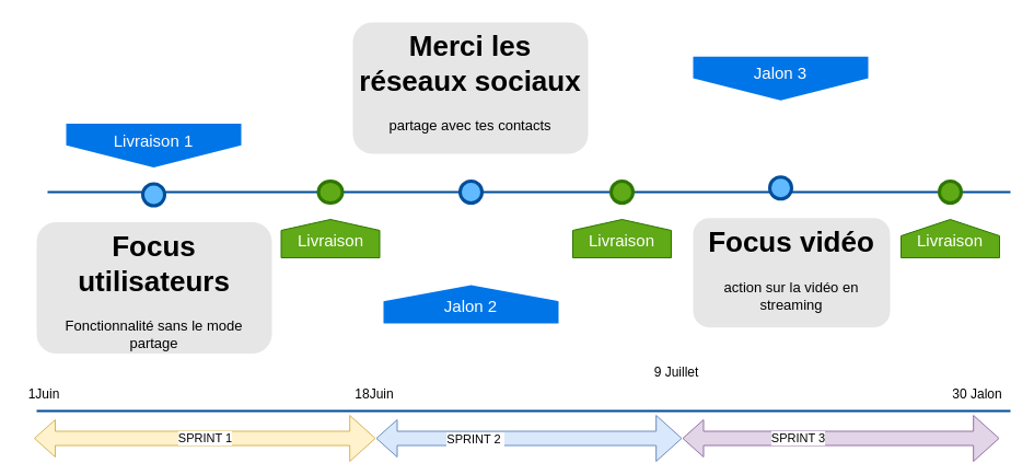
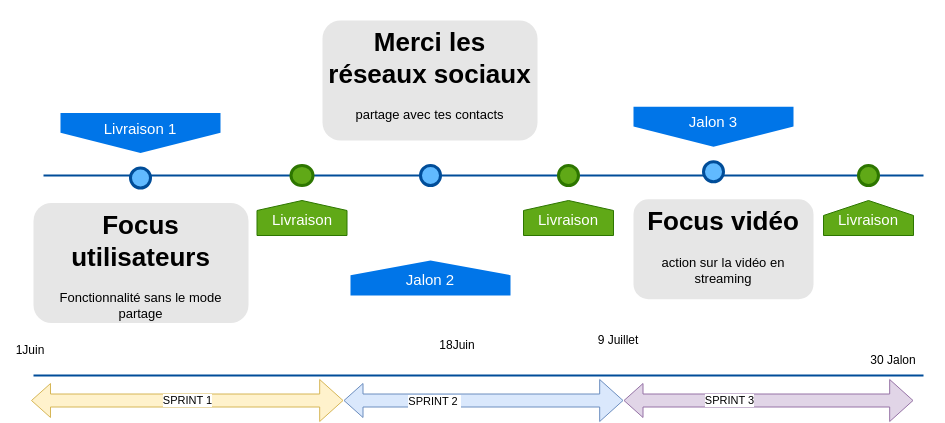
  <mxCell id="0" />
  <mxCell id="1" parent="0" />
  <mxCell id="2" value="" style="line;strokeWidth=2;html=1;fillColor=none;fontSize=28;fontColor=#004D99;strokeColor=#004D99;" parent="1" vertex="1"><mxGeometry x="43" y="170" width="880" height="10" as="geometry" /></mxCell>
  <mxCell id="3" value="Livraison 1" style="shape=offPageConnector;whiteSpace=wrap;html=1;fillColor=#0075E8;fontSize=15;fontColor=#FFFFFF;size=0.509;verticalAlign=top;strokeColor=none;" parent="1" vertex="1"><mxGeometry x="60" y="112.5" width="160" height="40" as="geometry" /></mxCell>
- <mxCell id="4" value="&lt;span&gt;&lt;font style=&quot;vertical-align: inherit&quot;&gt;&lt;font style=&quot;vertical-align: inherit&quot;&gt;&lt;font style=&quot;vertical-align: inherit&quot;&gt;&lt;font style=&quot;vertical-align: inherit&quot;&gt;Jalon 3&lt;/font&gt;&lt;/font&gt;&lt;/font&gt;&lt;/font&gt;&lt;/span&gt;" style="shape=offPageConnector;whiteSpace=wrap;html=1;fillColor=#0075E8;fontSize=15;fontColor=#FFFFFF;size=0.509;verticalAlign=top;strokeColor=none;" parent="1" vertex="1"><mxGeometry x="633" y="51.25" width="160" height="40" as="geometry" /></mxCell>
+ <mxCell id="4" value="&lt;span&gt;&lt;font style=&quot;vertical-align: inherit&quot;&gt;&lt;font style=&quot;vertical-align: inherit&quot;&gt;&lt;font style=&quot;vertical-align: inherit&quot;&gt;&lt;font style=&quot;vertical-align: inherit&quot;&gt;Jalon 3&lt;/font&gt;&lt;/font&gt;&lt;/font&gt;&lt;/font&gt;&lt;/span&gt;" style="shape=offPageConnector;whiteSpace=wrap;html=1;fillColor=#0075E8;fontSize=15;fontColor=#FFFFFF;size=0.509;verticalAlign=top;strokeColor=none;" parent="1" vertex="1"><mxGeometry x="633" y="106.25" width="160" height="40" as="geometry" /></mxCell>
  <mxCell id="5" value="&lt;font style=&quot;vertical-align: inherit&quot;&gt;&lt;font style=&quot;vertical-align: inherit&quot;&gt;Jalon 2&lt;/font&gt;&lt;/font&gt;" style="shape=offPageConnector;whiteSpace=wrap;html=1;fillColor=#0075E8;fontSize=15;fontColor=#FFFFFF;size=0.418;flipV=1;verticalAlign=bottom;strokeColor=none;spacingBottom=4;" parent="1" vertex="1"><mxGeometry x="350" y="260" width="160" height="35" as="geometry" /></mxCell>
  <mxCell id="6" value="&lt;font style=&quot;vertical-align: inherit&quot;&gt;&lt;font style=&quot;vertical-align: inherit&quot;&gt;Livraison&lt;/font&gt;&lt;/font&gt;" style="shape=offPageConnector;whiteSpace=wrap;html=1;fillColor=#60a917;fontSize=15;size=0.429;flipV=1;verticalAlign=bottom;strokeColor=#2D7600;spacingBottom=4;fontColor=#ffffff;" parent="1" vertex="1"><mxGeometry x="823" y="200" width="90" height="35" as="geometry" /></mxCell>
  <mxCell id="7" value="" style="ellipse;whiteSpace=wrap;html=1;fillColor=#61BAFF;fontSize=28;fontColor=#004D99;strokeWidth=3;strokeColor=#004D99;" parent="1" vertex="1"><mxGeometry x="130" y="167.5" width="20" height="20" as="geometry" /></mxCell>
  <mxCell id="8" value="" style="ellipse;whiteSpace=wrap;html=1;fillColor=#61BAFF;fontSize=28;fontColor=#004D99;strokeWidth=3;strokeColor=#004D99;" parent="1" vertex="1"><mxGeometry x="420" y="165" width="20" height="20" as="geometry" /></mxCell>
  <mxCell id="9" value="" style="ellipse;whiteSpace=wrap;html=1;fillColor=#61BAFF;fontSize=28;fontColor=#004D99;strokeWidth=3;strokeColor=#004D99;" parent="1" vertex="1"><mxGeometry x="703" y="161.25" width="20" height="20" as="geometry" /></mxCell>
  <mxCell id="10" value="" style="ellipse;whiteSpace=wrap;html=1;fillColor=#60a917;fontSize=28;fontColor=#ffffff;strokeWidth=3;strokeColor=#2D7600;" parent="1" vertex="1"><mxGeometry x="858" y="165" width="20" height="20" as="geometry" /></mxCell>
  <mxCell id="11" value="&lt;h1&gt;&lt;font style=&quot;vertical-align: inherit&quot;&gt;&lt;font style=&quot;vertical-align: inherit&quot;&gt;&lt;font style=&quot;vertical-align: inherit&quot;&gt;&lt;font style=&quot;vertical-align: inherit&quot;&gt;Focus utilisateurs&lt;/font&gt;&lt;/font&gt;&lt;/font&gt;&lt;/font&gt;&lt;/h1&gt;&lt;div&gt;&lt;font style=&quot;vertical-align: inherit&quot;&gt;&lt;font style=&quot;vertical-align: inherit&quot;&gt;&lt;font style=&quot;vertical-align: inherit&quot;&gt;&lt;font style=&quot;vertical-align: inherit&quot;&gt;&lt;font style=&quot;vertical-align: inherit&quot;&gt;&lt;font style=&quot;vertical-align: inherit&quot;&gt;Fonctionnalité sans le mode partage&lt;/font&gt;&lt;/font&gt;&lt;/font&gt;&lt;/font&gt;&lt;/font&gt;&lt;/font&gt;&lt;/div&gt;" style="text;html=1;spacing=5;spacingTop=-20;whiteSpace=wrap;overflow=hidden;strokeColor=none;strokeWidth=3;fillColor=#E6E6E6;fontSize=13;fontColor=#000000;align=center;rounded=1;" parent="1" vertex="1"><mxGeometry x="33" y="202.5" width="215" height="120" as="geometry" /></mxCell>
  <mxCell id="12" value="&lt;h1&gt;&lt;font style=&quot;vertical-align: inherit&quot;&gt;&lt;font style=&quot;vertical-align: inherit&quot;&gt;Merci les réseaux sociaux&lt;/font&gt;&lt;/font&gt;&lt;/h1&gt;&lt;div&gt;&lt;font style=&quot;vertical-align: inherit&quot;&gt;&lt;font style=&quot;vertical-align: inherit&quot;&gt;&lt;font style=&quot;vertical-align: inherit&quot;&gt;&lt;font style=&quot;vertical-align: inherit&quot;&gt;partage avec tes contacts&lt;/font&gt;&lt;/font&gt;&lt;/font&gt;&lt;/font&gt;&lt;/div&gt;" style="text;html=1;spacing=5;spacingTop=-20;whiteSpace=wrap;overflow=hidden;strokeColor=none;strokeWidth=3;fillColor=#E6E6E6;fontSize=13;fontColor=#000000;align=center;rounded=1;" parent="1" vertex="1"><mxGeometry x="322" y="20" width="215" height="120" as="geometry" /></mxCell>
  <mxCell id="13" value="&lt;h1&gt;&lt;font style=&quot;vertical-align: inherit&quot;&gt;&lt;font style=&quot;vertical-align: inherit&quot;&gt;Focus vidéo&lt;/font&gt;&lt;/font&gt;&lt;/h1&gt;&lt;div&gt;&lt;font style=&quot;vertical-align: inherit&quot;&gt;&lt;font style=&quot;vertical-align: inherit&quot;&gt;action sur la vidéo en streaming&lt;/font&gt;&lt;/font&gt;&lt;/div&gt;" style="text;html=1;spacing=5;spacingTop=-20;whiteSpace=wrap;overflow=hidden;strokeColor=none;strokeWidth=3;fillColor=#E6E6E6;fontSize=13;fontColor=#000000;align=center;rounded=1;" parent="1" vertex="1"><mxGeometry x="633" y="198.75" width="180" height="100" as="geometry" /></mxCell>
  <mxCell id="14" value="&lt;font style=&quot;vertical-align: inherit&quot;&gt;&lt;font style=&quot;vertical-align: inherit&quot;&gt;Livraison&lt;/font&gt;&lt;/font&gt;" style="shape=offPageConnector;whiteSpace=wrap;html=1;fillColor=#60a917;fontSize=15;size=0.286;flipV=1;verticalAlign=bottom;strokeColor=#2D7600;spacingBottom=4;fontColor=#ffffff;" parent="1" vertex="1"><mxGeometry x="523" y="200" width="90" height="35" as="geometry" /></mxCell>
  <mxCell id="15" value="" style="ellipse;whiteSpace=wrap;html=1;fillColor=#60a917;fontSize=28;fontColor=#ffffff;strokeWidth=3;strokeColor=#2D7600;" parent="1" vertex="1"><mxGeometry x="558" y="165" width="20" height="20" as="geometry" /></mxCell>
  <mxCell id="16" value="" style="ellipse;whiteSpace=wrap;html=1;fillColor=#60a917;fontSize=28;fontColor=#ffffff;strokeWidth=3;strokeColor=#2D7600;" parent="1" vertex="1"><mxGeometry x="290.5" y="165" width="22" height="20" as="geometry" /></mxCell>
  <mxCell id="17" value="&lt;font style=&quot;vertical-align: inherit&quot;&gt;&lt;font style=&quot;vertical-align: inherit&quot;&gt;Livraison&lt;/font&gt;&lt;/font&gt;" style="shape=offPageConnector;whiteSpace=wrap;html=1;fillColor=#60a917;fontSize=15;size=0.286;flipV=1;verticalAlign=bottom;strokeColor=#2D7600;spacingBottom=4;fontColor=#ffffff;" vertex="1" parent="1"><mxGeometry x="256.5" y="200" width="90" height="35" as="geometry" /></mxCell>
  <mxCell id="18" value="" style="line;strokeWidth=2;html=1;fillColor=none;fontSize=28;fontColor=#004D99;strokeColor=#004D99;" vertex="1" parent="1"><mxGeometry x="33" y="370" width="890" height="10" as="geometry" /></mxCell>
  <mxCell id="19" value="SPRINT 1" style="shape=flexArrow;endArrow=classic;startArrow=classic;html=1;endWidth=28;endSize=7.44;width=13;fillColor=#fff2cc;strokeColor=#d6b656;" edge="1" parent="1"><mxGeometry width="100" height="100" relative="1" as="geometry"><mxPoint x="30.5" y="400" as="sourcePoint" /><mxPoint x="343" y="400" as="targetPoint" /></mxGeometry></mxCell>
  <mxCell id="20" value="" style="shape=flexArrow;endArrow=classic;startArrow=classic;html=1;endWidth=28;endSize=7.44;width=13;fillColor=#dae8fc;strokeColor=#6c8ebf;" edge="1" parent="1"><mxGeometry width="100" height="100" relative="1" as="geometry"><mxPoint x="343" y="400" as="sourcePoint" /><mxPoint x="623" y="400" as="targetPoint" /></mxGeometry></mxCell>
  <mxCell id="21" value="SPRINT 2&amp;nbsp;" style="edgeLabel;html=1;align=center;verticalAlign=middle;resizable=0;points=[];" vertex="1" connectable="0" parent="20"><mxGeometry x="-0.357" relative="1" as="geometry"><mxPoint as="offset" /></mxGeometry></mxCell>
  <mxCell id="22" value="" style="shape=flexArrow;endArrow=classic;startArrow=classic;html=1;endWidth=28;endSize=7.44;width=13;fillColor=#e1d5e7;strokeColor=#9673a6;" edge="1" parent="1"><mxGeometry width="100" height="100" relative="1" as="geometry"><mxPoint x="623" y="400" as="sourcePoint" /><mxPoint x="913" y="400" as="targetPoint" /></mxGeometry></mxCell>
  <mxCell id="23" value="SPRINT 3" style="edgeLabel;html=1;align=center;verticalAlign=middle;resizable=0;points=[];" vertex="1" connectable="0" parent="22"><mxGeometry x="-0.276" y="1" relative="1" as="geometry"><mxPoint as="offset" /></mxGeometry></mxCell>
- <mxCell id="24" value="1Juin" style="text;html=1;strokeColor=none;fillColor=none;align=center;verticalAlign=middle;whiteSpace=wrap;rounded=0;" vertex="1" parent="1"><mxGeometry x="20" y="350" width="40" height="20" as="geometry" /></mxCell>
- <mxCell id="25" value="18Juin" style="text;html=1;strokeColor=none;fillColor=none;align=center;verticalAlign=middle;whiteSpace=wrap;rounded=0;" vertex="1" parent="1"><mxGeometry x="322" y="350" width="40" height="20" as="geometry" /></mxCell>
+ <mxCell id="24" value="1Juin" style="text;html=1;strokeColor=none;fillColor=none;align=center;verticalAlign=middle;whiteSpace=wrap;rounded=0;" vertex="1" parent="1"><mxGeometry x="10" y="340" width="40" height="20" as="geometry" /></mxCell>
+ <mxCell id="25" value="18Juin" style="text;html=1;strokeColor=none;fillColor=none;align=center;verticalAlign=middle;whiteSpace=wrap;rounded=0;" vertex="1" parent="1"><mxGeometry x="437" y="335" width="40" height="20" as="geometry" /></mxCell>
  <mxCell id="26" value="9 Juillet" style="text;html=1;strokeColor=none;fillColor=none;align=center;verticalAlign=middle;whiteSpace=wrap;rounded=0;" vertex="1" parent="1"><mxGeometry x="588" y="330" width="60" height="20" as="geometry" /></mxCell>
  <mxCell id="27" value="30 Jalon" style="text;html=1;strokeColor=none;fillColor=none;align=center;verticalAlign=middle;whiteSpace=wrap;rounded=0;" vertex="1" parent="1"><mxGeometry x="863" y="350" width="60" height="20" as="geometry" /></mxCell>
